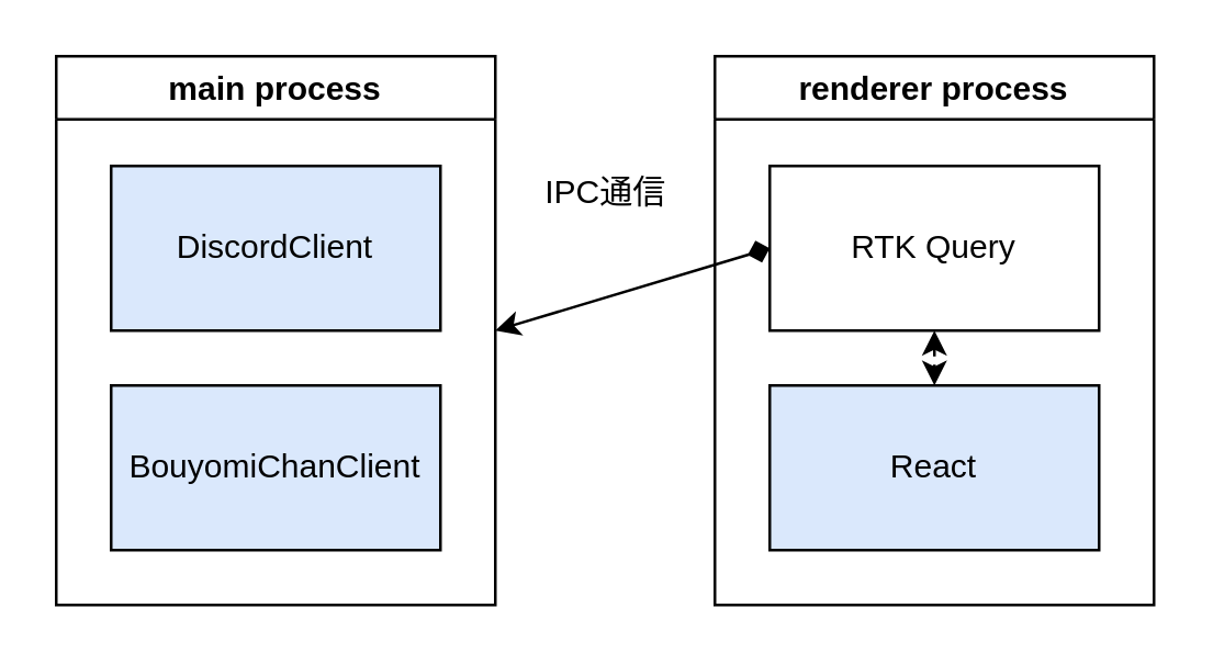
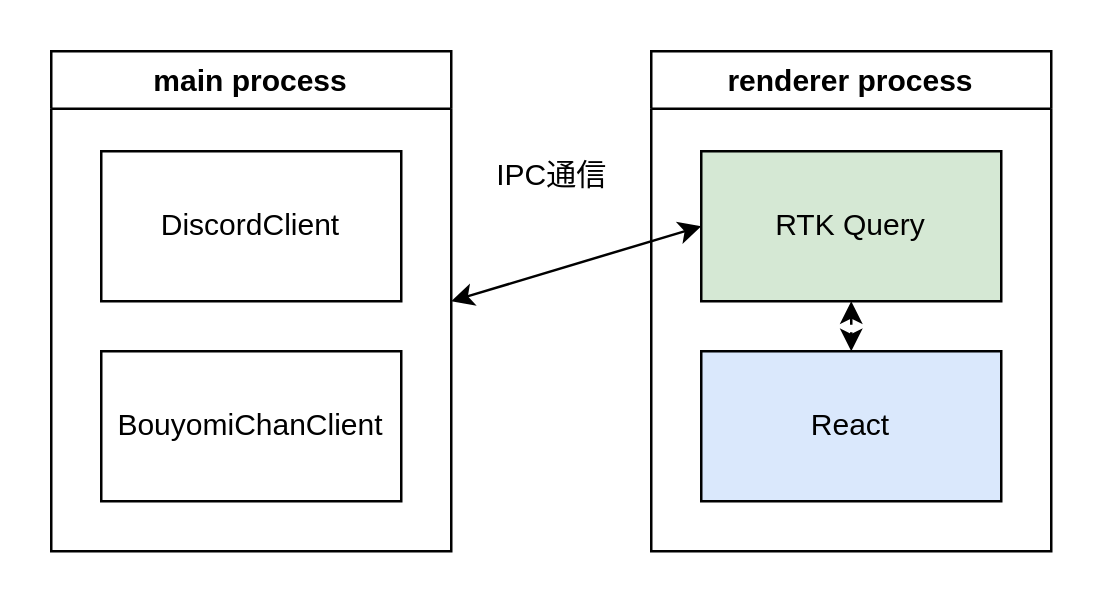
  <mxCell id="0" />
  <mxCell id="1" parent="0" />
  <mxCell id="2" value="renderer process" style="swimlane;rounded=0;startSize=23;" parent="1" vertex="1"><mxGeometry x="260" y="20" width="160" height="200" as="geometry" /></mxCell>
- <mxCell id="3" value="RTK Query" style="rounded=0;whiteSpace=wrap;html=1;" parent="2" vertex="1"><mxGeometry x="20" y="40" width="120" height="60" as="geometry" /></mxCell>
+ <mxCell id="3" value="RTK Query" style="rounded=0;whiteSpace=wrap;html=1;fillColor=#d5e8d4;" parent="2" vertex="1"><mxGeometry x="20" y="40" width="120" height="60" as="geometry" /></mxCell>
  <mxCell id="4" value="React" style="rounded=0;whiteSpace=wrap;html=1;fillColor=#dae8fc;" parent="2" vertex="1"><mxGeometry x="20" y="120" width="120" height="60" as="geometry" /></mxCell>
  <mxCell id="5" value="" style="endArrow=classic;startArrow=classic;html=1;exitX=0.5;exitY=1;exitDx=0;exitDy=0;entryX=0.5;entryY=0;entryDx=0;entryDy=0;dashed=1;" parent="2" source="3" edge="1" target="4"><mxGeometry width="50" height="50" relative="1" as="geometry"><mxPoint x="340" y="200" as="sourcePoint" /><mxPoint x="100" y="150" as="targetPoint" /></mxGeometry></mxCell>
  <mxCell id="6" value="main process" style="swimlane;rounded=0;" parent="1" vertex="1"><mxGeometry x="20" y="20" width="160" height="200" as="geometry" /></mxCell>
- <mxCell id="7" value="DiscordClient" style="rounded=0;whiteSpace=wrap;html=1;fillColor=#dae8fc;" parent="6" vertex="1"><mxGeometry x="20" y="40" width="120" height="60" as="geometry" /></mxCell>
- <mxCell id="8" value="BouyomiChanClient" style="rounded=0;whiteSpace=wrap;html=1;fillColor=#dae8fc;" parent="6" vertex="1"><mxGeometry x="20" y="120" width="120" height="60" as="geometry" /></mxCell>
- <mxCell id="9" value="" style="endArrow=diamond;startArrow=classic;html=1;entryX=0;entryY=0.5;entryDx=0;entryDy=0;exitX=1;exitY=0.5;exitDx=0;exitDy=0;" parent="1" source="6" target="3" edge="1"><mxGeometry width="50" height="50" relative="1" as="geometry"><mxPoint x="390" y="150" as="sourcePoint" /><mxPoint x="810" y="170" as="targetPoint" /></mxGeometry></mxCell>
+ <mxCell id="7" value="DiscordClient" style="rounded=0;whiteSpace=wrap;html=1;" parent="6" vertex="1"><mxGeometry x="20" y="40" width="120" height="60" as="geometry" /></mxCell>
+ <mxCell id="8" value="BouyomiChanClient" style="rounded=0;whiteSpace=wrap;html=1;" parent="6" vertex="1"><mxGeometry x="20" y="120" width="120" height="60" as="geometry" /></mxCell>
+ <mxCell id="9" value="" style="endArrow=classic;startArrow=classic;html=1;entryX=0;entryY=0.5;entryDx=0;entryDy=0;exitX=1;exitY=0.5;exitDx=0;exitDy=0;" parent="1" source="6" target="3" edge="1"><mxGeometry width="50" height="50" relative="1" as="geometry"><mxPoint x="390" y="150" as="sourcePoint" /><mxPoint x="810" y="170" as="targetPoint" /></mxGeometry></mxCell>
  <mxCell id="10" value="IPC通信" style="text;html=1;align=center;verticalAlign=middle;resizable=0;points=[];autosize=1;strokeColor=none;" vertex="1" parent="1"><mxGeometry x="190" y="60" width="60" height="20" as="geometry" /></mxCell>
